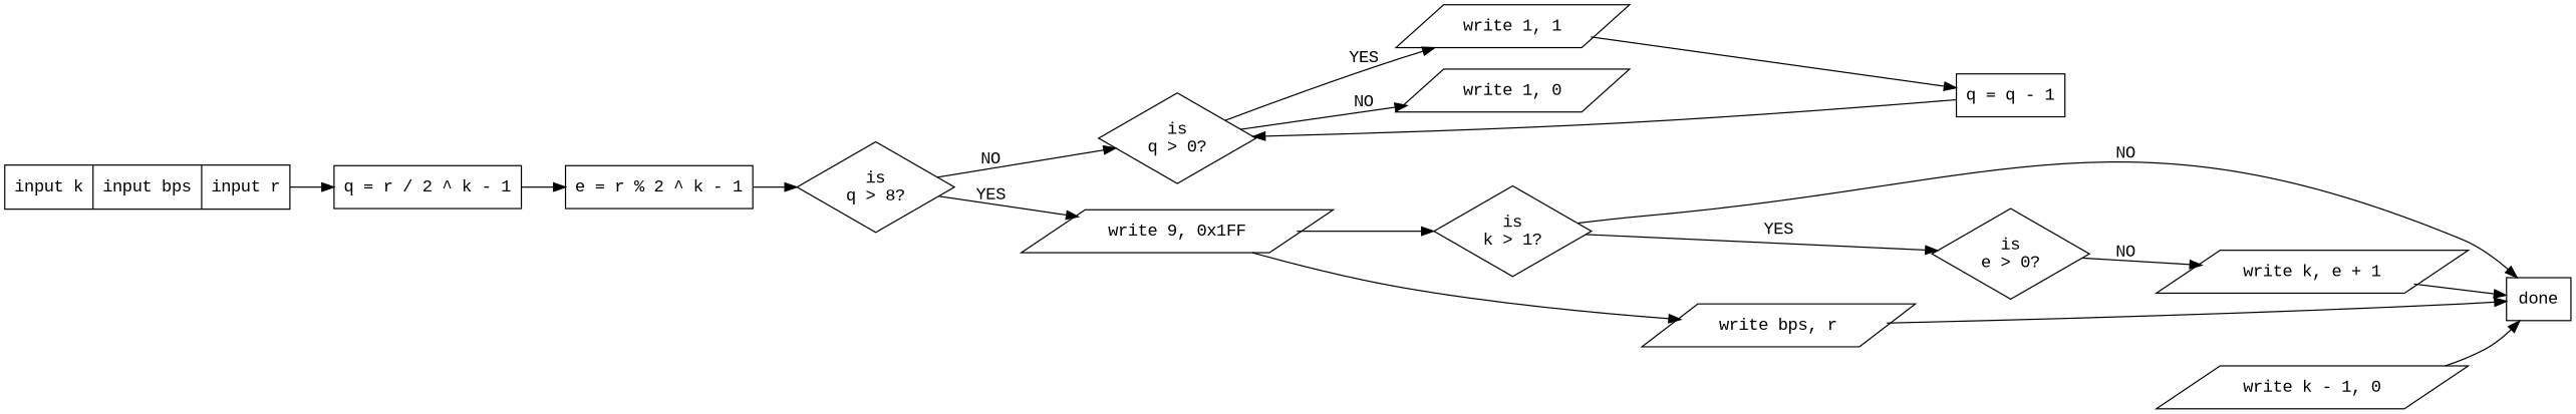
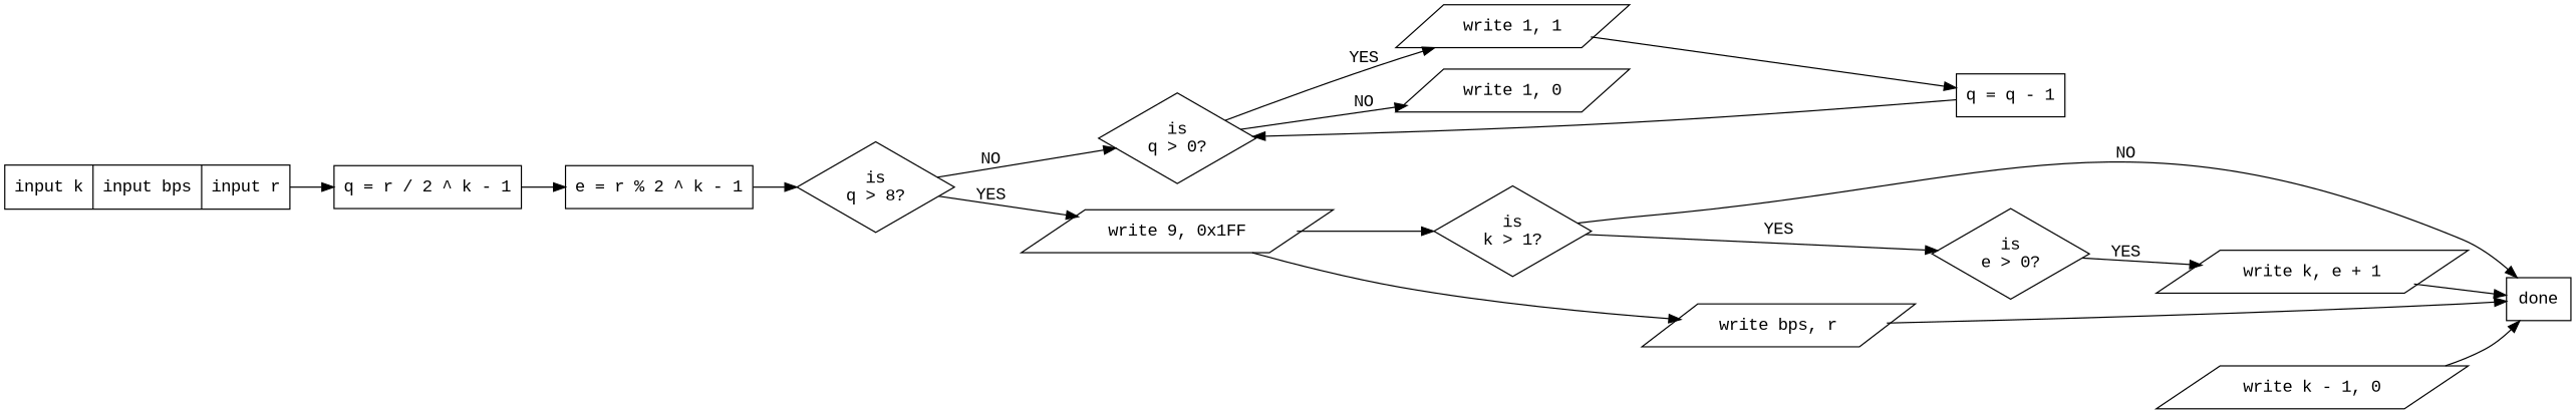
  digraph {
    fontname="Liberation Mono"
    rankdir=LR
    node [fontname="Liberation Mono" shape=parallelogram]
    edge [fontname="Liberation Mono"]
    n1 [label="{input k|input bps|input r}" shape=record]
    n2 [label="q = r / 2 ^ k - 1" shape=box]
    n3 [label="e = r % 2 ^ k - 1" shape=box]
    n4 [label="is\nq > 8?" shape=diamond]
    n5 [label="is\nq > 0?" shape=diamond]
    n6 [label="write 9, 0x1FF"]
    n7 [label="write 1, 1"]
    n8 [label="write 1, 0"]
    n9 [label="is\nk > 1?" shape=diamond]
    n10 [label="write bps, r"]
    n11 [label="q = q - 1" shape=box]
    n12 [label=done shape=box]
    n13 [label="is\ne > 0?" shape=diamond]
    n14 [label="write k, e + 1"]
    n15 [label="write k - 1, 0"]
    n1 -> n2
    n2 -> n3
    n3 -> n4
    n4 -> n5 [label=NO]
    n4 -> n6 [label=YES]
    n5 -> n7 [label=YES]
    n5 -> n8 [label=NO]
    n6 -> n9
    n6 -> n10
    n7 -> n11
    n9 -> n12 [label=NO]
    n9 -> n13 [label=YES]
    n10 -> n12
    n11 -> n5
-   n13 -> n14 [label=NO]
+   n13 -> n14 [label=YES]
    n14 -> n12
    n15 -> n12
  }
